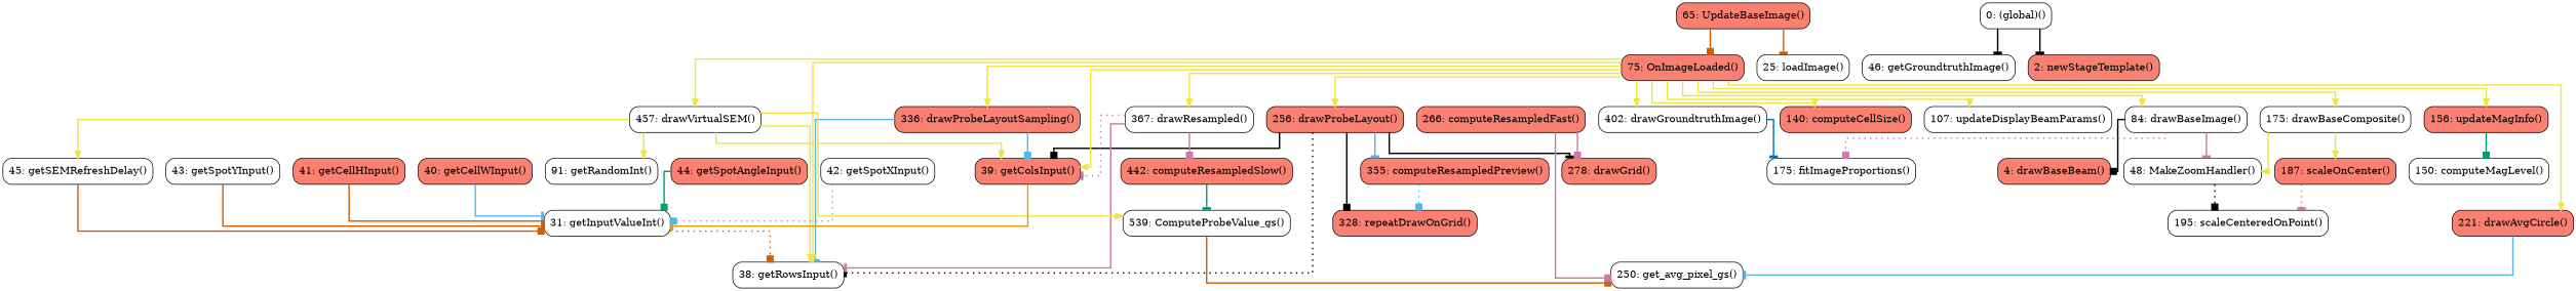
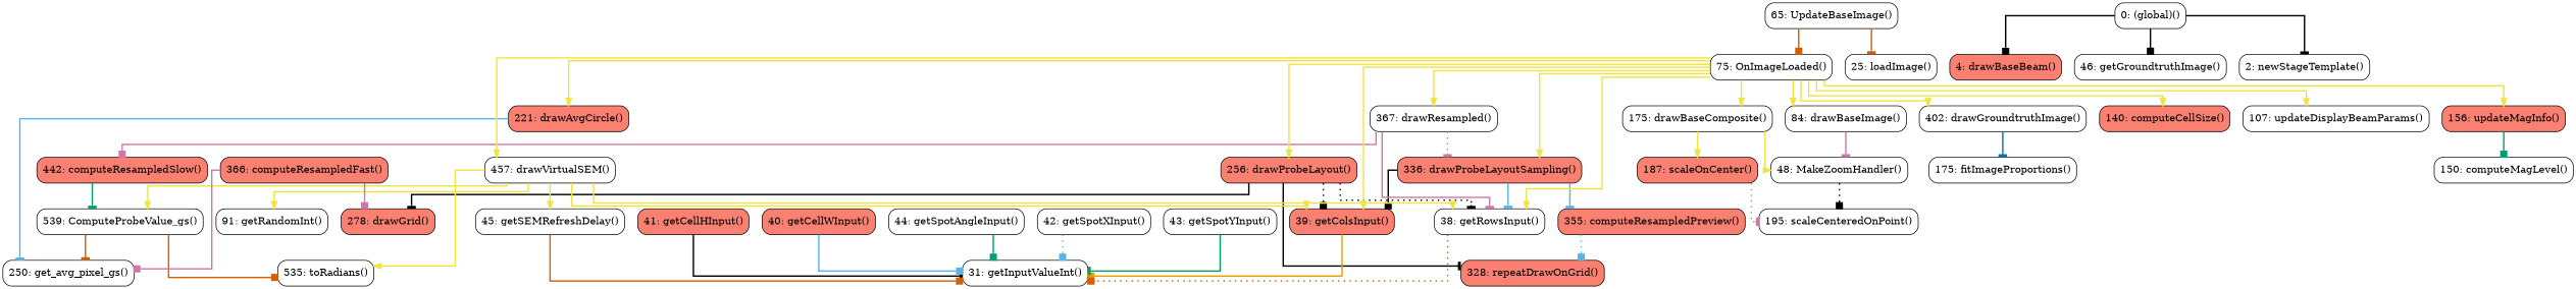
  digraph {
    concentrate=true
    rankdir=TB
    splines=ortho
    node [fillcolor=white shape=rect style="rounded,filled"]
    edge [color="#F0E442" penwidth=2]
    n1 [fillcolor=salmon label="221: drawAvgCircle()"]
    n2 [fillcolor=salmon label="4: drawBaseBeam()"]
    n3 [label="175: drawBaseComposite()"]
    n4 [label="84: drawBaseImage()"]
    n5 [label="402: drawGroundtruthImage()"]
    n6 [fillcolor=salmon label="256: drawProbeLayout()"]
    n7 [fillcolor=salmon label="336: drawProbeLayoutSampling()"]
    n8 [label="367: drawResampled()"]
    n9 [label="457: drawVirtualSEM()"]
    n10 [label="0: (global)()"]
-   n11 [fillcolor=salmon label="75: OnImageLoaded()"]
-   n12 [fillcolor=salmon label="65: UpdateBaseImage()"]
+   n11 [label="75: OnImageLoaded()"]
+   n12 [label="65: UpdateBaseImage()"]
    n13 [label="539: ComputeProbeValue_gs()"]
    n14 [label="48: MakeZoomHandler()"]
    n15 [fillcolor=salmon label="140: computeCellSize()"]
    n16 [label="150: computeMagLevel()"]
-   n17 [fillcolor=salmon label="266: computeResampledFast()"]
+   n17 [fillcolor=salmon label="366: computeResampledFast()"]
    n18 [fillcolor=salmon label="355: computeResampledPreview()"]
    n19 [fillcolor=salmon label="442: computeResampledSlow()"]
    n20 [fillcolor=salmon label="278: drawGrid()"]
    n21 [label="175: fitImageProportions()"]
    n22 [fillcolor=salmon label="41: getCellHInput()"]
    n23 [fillcolor=salmon label="40: getCellWInput()"]
    n24 [fillcolor=salmon label="39: getColsInput()"]
    n25 [label="46: getGroundtruthImage()"]
    n26 [label="31: getInputValueInt()"]
    n27 [label="91: getRandomInt()"]
    n28 [label="38: getRowsInput()"]
    n29 [label="45: getSEMRefreshDelay()"]
-   n30 [fillcolor=salmon label="44: getSpotAngleInput()"]
+   n30 [label="44: getSpotAngleInput()"]
    n31 [label="42: getSpotXInput()"]
    n32 [label="43: getSpotYInput()"]
    n33 [label="250: get_avg_pixel_gs()"]
    n34 [label="25: loadImage()"]
-   n35 [fillcolor=salmon label="2: newStageTemplate()"]
+   n35 [label="2: newStageTemplate()"]
    n36 [fillcolor=salmon label="328: repeatDrawOnGrid()"]
    n37 [label="195: scaleCenteredOnPoint()"]
    n38 [fillcolor=salmon label="187: scaleOnCenter()"]
+   n39 [label="535: toRadians()"]
    n40 [label="107: updateDisplayBeamParams()"]
    n41 [fillcolor=salmon label="156: updateMagInfo()"]
    subgraph sub_1 {
      label="File: drawsteps"
      style=dotted
      n1
      n2
      n3
      n4
      n5
      n6
      n7
      n8
      n9
    }
    subgraph sub_2 {
      label="File: main"
      style=dotted
      n10
      n11
      n12
    }
    subgraph sub_3 {
      label="File: utils"
      style=dotted
      n13
      n14
      n15
      n16
      n17
      n18
      n19
      n20
      n21
      n22
      n23
      n24
      n25
      n26
      n27
      n28
      n29
      n30
      n31
      n32
      n33
      n34
      n35
      n36
      n37
      n38
+     n39
      n40
      n41
    }
    n1 -> n33 [arrowhead=tee color="#56B4E9" style=bold]
    n3 -> n14
    n3 -> n38
    n4 -> n14 [arrowhead=tee color="#CC79A7" style=bold]
-   n4 -> n21 [arrowhead=box color="#CC79A7" style=dotted]
    n5 -> n21 [arrowhead=tee color="#0072B2" style=solid]
    n6 -> n20 [arrowhead=tee color="#000000" style=solid]
-   n6 -> n24 [arrowhead=box color="#000000" style=solid]
+   n6 -> n24 [arrowhead=box color="#000000" style=dotted]
    n6 -> n28 [arrowhead=tee color="#000000" style=dotted]
-   n6 -> n36 [arrowhead=box color="#000000" style=bold]
-   n6 -> n18 [arrowhead=tee color="#56B4E9" style=bold]
-   n7 -> n24 [arrowhead=box color="#56B4E9" style=solid]
+   n6 -> n36 [arrowhead=tee color="#000000" style=bold]
+   n7 -> n18 [arrowhead=tee color="#56B4E9" style=bold]
+   n7 -> n24 [arrowhead=box color="#000000" style=solid]
    n7 -> n28 [arrowhead=tee color="#56B4E9" style=solid]
    n8 -> n19 [arrowhead=box color="#CC79A7" style=bold]
-   n8 -> n24 [arrowhead=tee color="#CC79A7" style=dotted]
+   n8 -> n7 [arrowhead=tee color="#CC79A7" style=dotted]
    n8 -> n28 [arrowhead=tee color="#CC79A7" style=bold]
    n9 -> n13
    n9 -> n24
    n9 -> n27
    n9 -> n28
    n9 -> n29
-   n4 -> n2 [arrowhead=box color="#000000" style=solid]
-   n10 -> n25 [arrowhead=tee color="#000000" style=bold]
+   n9 -> n39
+   n10 -> n2 [arrowhead=box color="#000000" style=solid]
+   n10 -> n25 [arrowhead=box color="#000000" style=bold]
    n10 -> n35 [arrowhead=tee color="#000000" style=solid]
    n11 -> n1
    n11 -> n3
    n11 -> n4
    n11 -> n5
    n11 -> n6
    n11 -> n7
    n11 -> n8
    n11 -> n9
    n11 -> n15
    n11 -> n24
    n11 -> n24
    n11 -> n28
    n11 -> n28
    n11 -> n40
    n11 -> n41
    n12 -> n11 [arrowhead=box color="#D55E00" style=solid]
    n12 -> n34 [arrowhead=tee color="#D55E00" style=bold]
-   n13 -> n33 [arrowhead=box color="#D55E00" style=bold]
+   n13 -> n33 [arrowhead=tee color="#D55E00" style=bold]
+   n13 -> n39 [arrowhead=box color="#D55E00" style=solid]
    n14 -> n37 [arrowhead=box color="#000000" style=dotted]
    n17 -> n20 [arrowhead=box color="#CC79A7" style=bold]
    n17 -> n33 [arrowhead=box color="#CC79A7" style=bold]
    n18 -> n36 [arrowhead=box color="#56B4E9" style=dotted]
    n19 -> n13 [arrowhead=tee color="#009E73" style=bold]
-   n22 -> n26 [arrowhead=tee color="#D55E00" style=solid]
-   n23 -> n26 [arrowhead=tee color="#56B4E9" style=bold]
-   n24 -> n26 [arrowhead=tee color="#E69F00" style=solid]
-   n26 -> n28 [arrowhead=box color="#D55E00" style=dotted]
+   n22 -> n26 [arrowhead=tee color="#000000" style=solid]
+   n23 -> n26 [arrowhead=box color="#56B4E9" style=bold]
+   n24 -> n26 [arrowhead=box color="#E69F00" style=solid]
+   n28 -> n26 [arrowhead=box color="#D55E00" style=dotted]
    n29 -> n26 [arrowhead=box color="#D55E00" style=solid]
    n30 -> n26 [arrowhead=box color="#009E73" style=bold]
    n31 -> n26 [arrowhead=box color="#56B4E9" style=dotted]
-   n32 -> n26 [arrowhead=tee color="#D55E00" style=bold]
+   n32 -> n26 [arrowhead=tee color="#009E73" style=bold]
    n38 -> n37 [arrowhead=tee color="#CC79A7" style=dotted]
    n41 -> n16 [arrowhead=box color="#009E73" style=solid]
  }
